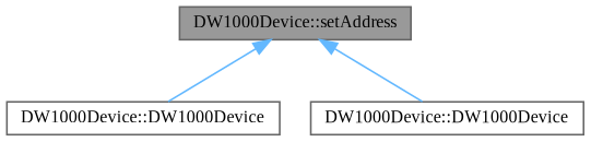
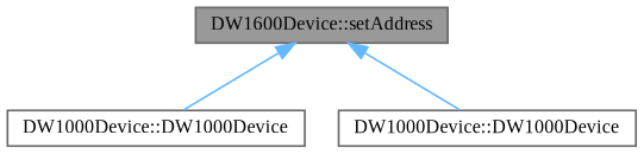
  digraph {
    rankdir=TB
    fontname="Liberation Serif"
    node [color=grey40 fillcolor=white fontname="Liberation Serif" fontsize=10 shape=box style=filled]
    edge [color=steelblue1 dir=back fontname="Liberation Serif" fontsize=10 labelfontname=Helvetica labelfontsize=10 style=solid]
-   n1 [color=gray40 fillcolor=grey60 fontcolor=black height=0.2 label="DW1000Device::setAddress" width=0.4]
+   n1 [color=gray40 fillcolor=grey60 fontcolor=black height=0.2 label="DW1600Device::setAddress" width=0.4]
    n2 [height=0.2 label="DW1000Device::DW1000Device" width=0.4]
    n3 [height=0.2 label="DW1000Device::DW1000Device" width=0.4]
    n1 -> n2
    n1 -> n3
  }
